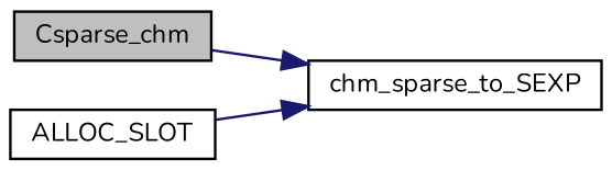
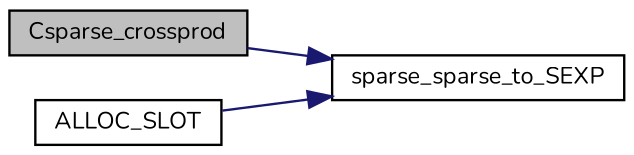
  digraph {
    fontname=Nunito
    rankdir=LR
    node [color=black fillcolor=white fontname=Nunito fontsize=10 shape=record style=filled]
    edge [color=midnightblue fontname=Nunito fontsize=10 labelfontname=FreeSans labelfontsize=10 style=solid]
-   n1 [fillcolor=grey75 fontcolor=black height=0.2 label=Csparse_chm width=0.4]
-   n2 [height=0.2 label=chm_sparse_to_SEXP width=0.4]
+   n1 [fillcolor=grey75 fontcolor=black height=0.2 label=Csparse_crossprod width=0.4]
+   n2 [height=0.2 label=sparse_sparse_to_SEXP width=0.4]
    n3 [height=0.2 label=ALLOC_SLOT width=0.4]
    n1 -> n2
    n3 -> n2
  }
